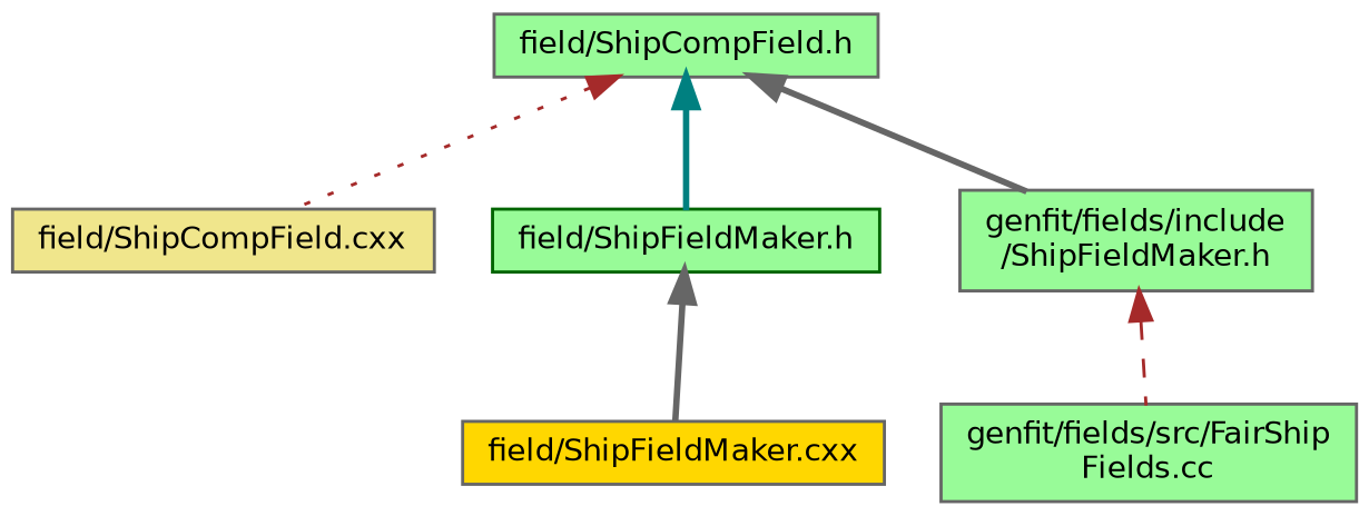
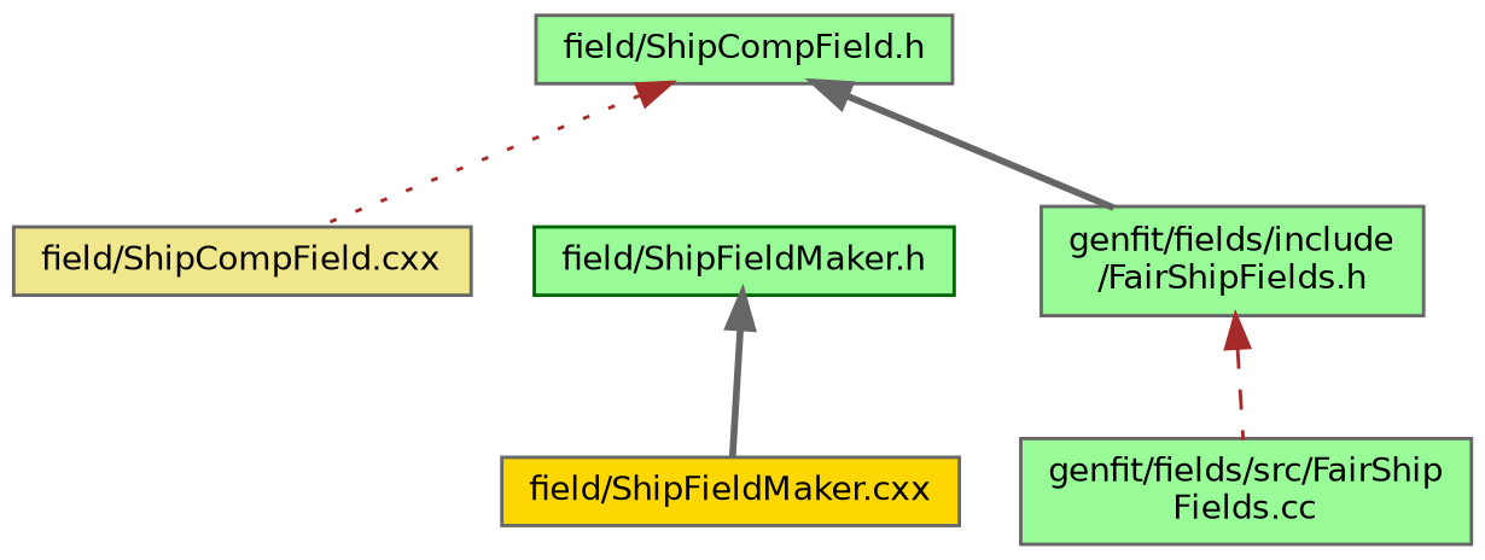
  digraph {
    node [color=gray40 fillcolor=palegreen fontname=Helvetica fontsize=10 shape=record style=filled]
    edge [color=brown dir=back fontname=Helvetica fontsize=10 labelfontname=Helvetica labelfontsize=10 style=bold]
    n1 [fontcolor=black height=0.2 label="field/ShipCompField.h" width=0.4]
    n2 [fillcolor=khaki height=0.2 label="field/ShipCompField.cxx" width=0.4]
    n3 [color=darkgreen height=0.2 label="field/ShipFieldMaker.h" width=0.4]
-   n4 [height=0.2 label="genfit/fields/include\l/ShipFieldMaker.h" width=0.4]
+   n4 [height=0.2 label="genfit/fields/include\l/FairShipFields.h" width=0.4]
    n5 [fillcolor=gold height=0.2 label="field/ShipFieldMaker.cxx" width=0.4]
    n6 [height=0.2 label="genfit/fields/src/FairShip\lFields.cc" width=0.4]
    n1 -> n2 [style=dotted]
-   n1 -> n3 [color=teal]
    n1 -> n4 [color=gray40]
    n3 -> n5 [color=gray40]
    n4 -> n6 [style=dashed]
  }
